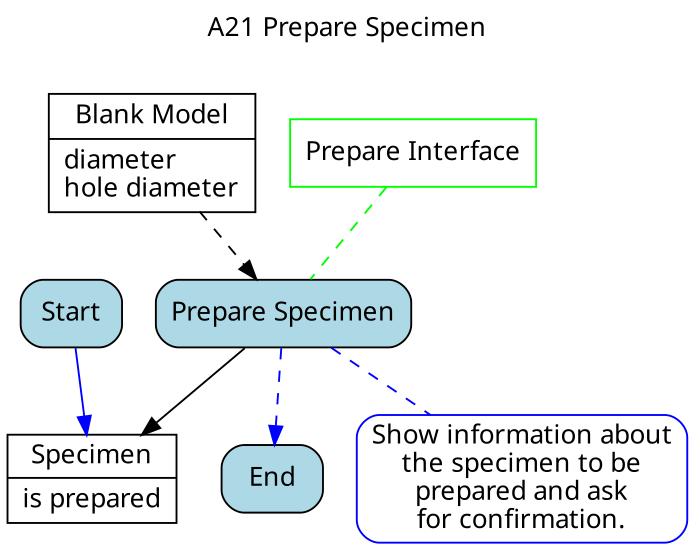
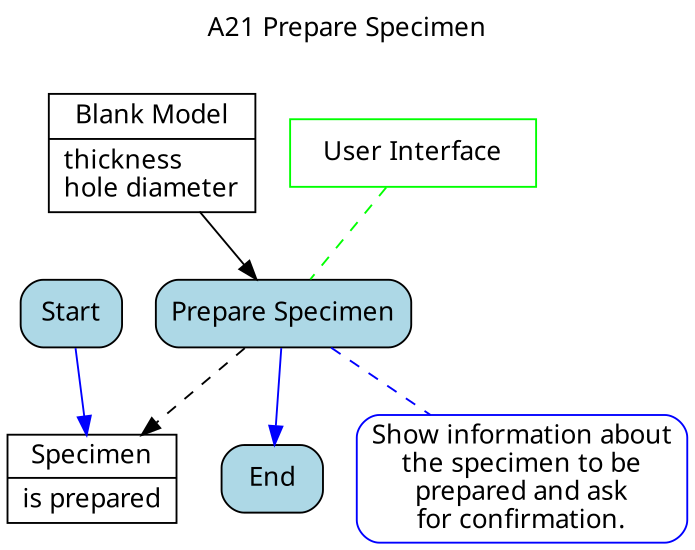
  digraph {
    fontname="Noto Sans"
    label="A21 Prepare Specimen"
    labelloc=t
    node [color=black fillcolor=white fontname="Noto Sans" shape=box style="filled, rounded"]
    edge [color=blue dir=forward fontcolor=blue fontname="Noto Sans" style=solid]
-   n1 [label="{Blank Model|diameter\lhole diameter\l}" shape=record style=filled]
+   n1 [label="{Blank Model|thickness\lhole diameter\l}" shape=record style=filled]
    n2 [fillcolor=lightblue label="Prepare Specimen"]
    n3 [label="{Specimen|is prepared\l}" shape=record style=filled]
    End [fillcolor=lightblue]
    n5 [color=blue label="Show information about\nthe specimen to be\nprepared and ask\nfor confirmation."]
-   n6 [color=green label="Prepare Interface" style=filled]
+   n6 [color=green label="User Interface" style=filled]
    Start [fillcolor=lightblue]
-   n1 -> n2 [color=black fontcolor=black style=dashed]
-   n2 -> n3 [color=black fontcolor=black]
-   n2 -> End [style=dashed]
+   n1 -> n2 [color=black fontcolor=black]
+   n2 -> n3 [color=black fontcolor=black style=dashed]
+   n2 -> End
    n2 -> n5 [dir=none style=dashed fontcolor=""]
    n6 -> n2 [color=green dir=none style=dashed]
    Start -> n3
  }
